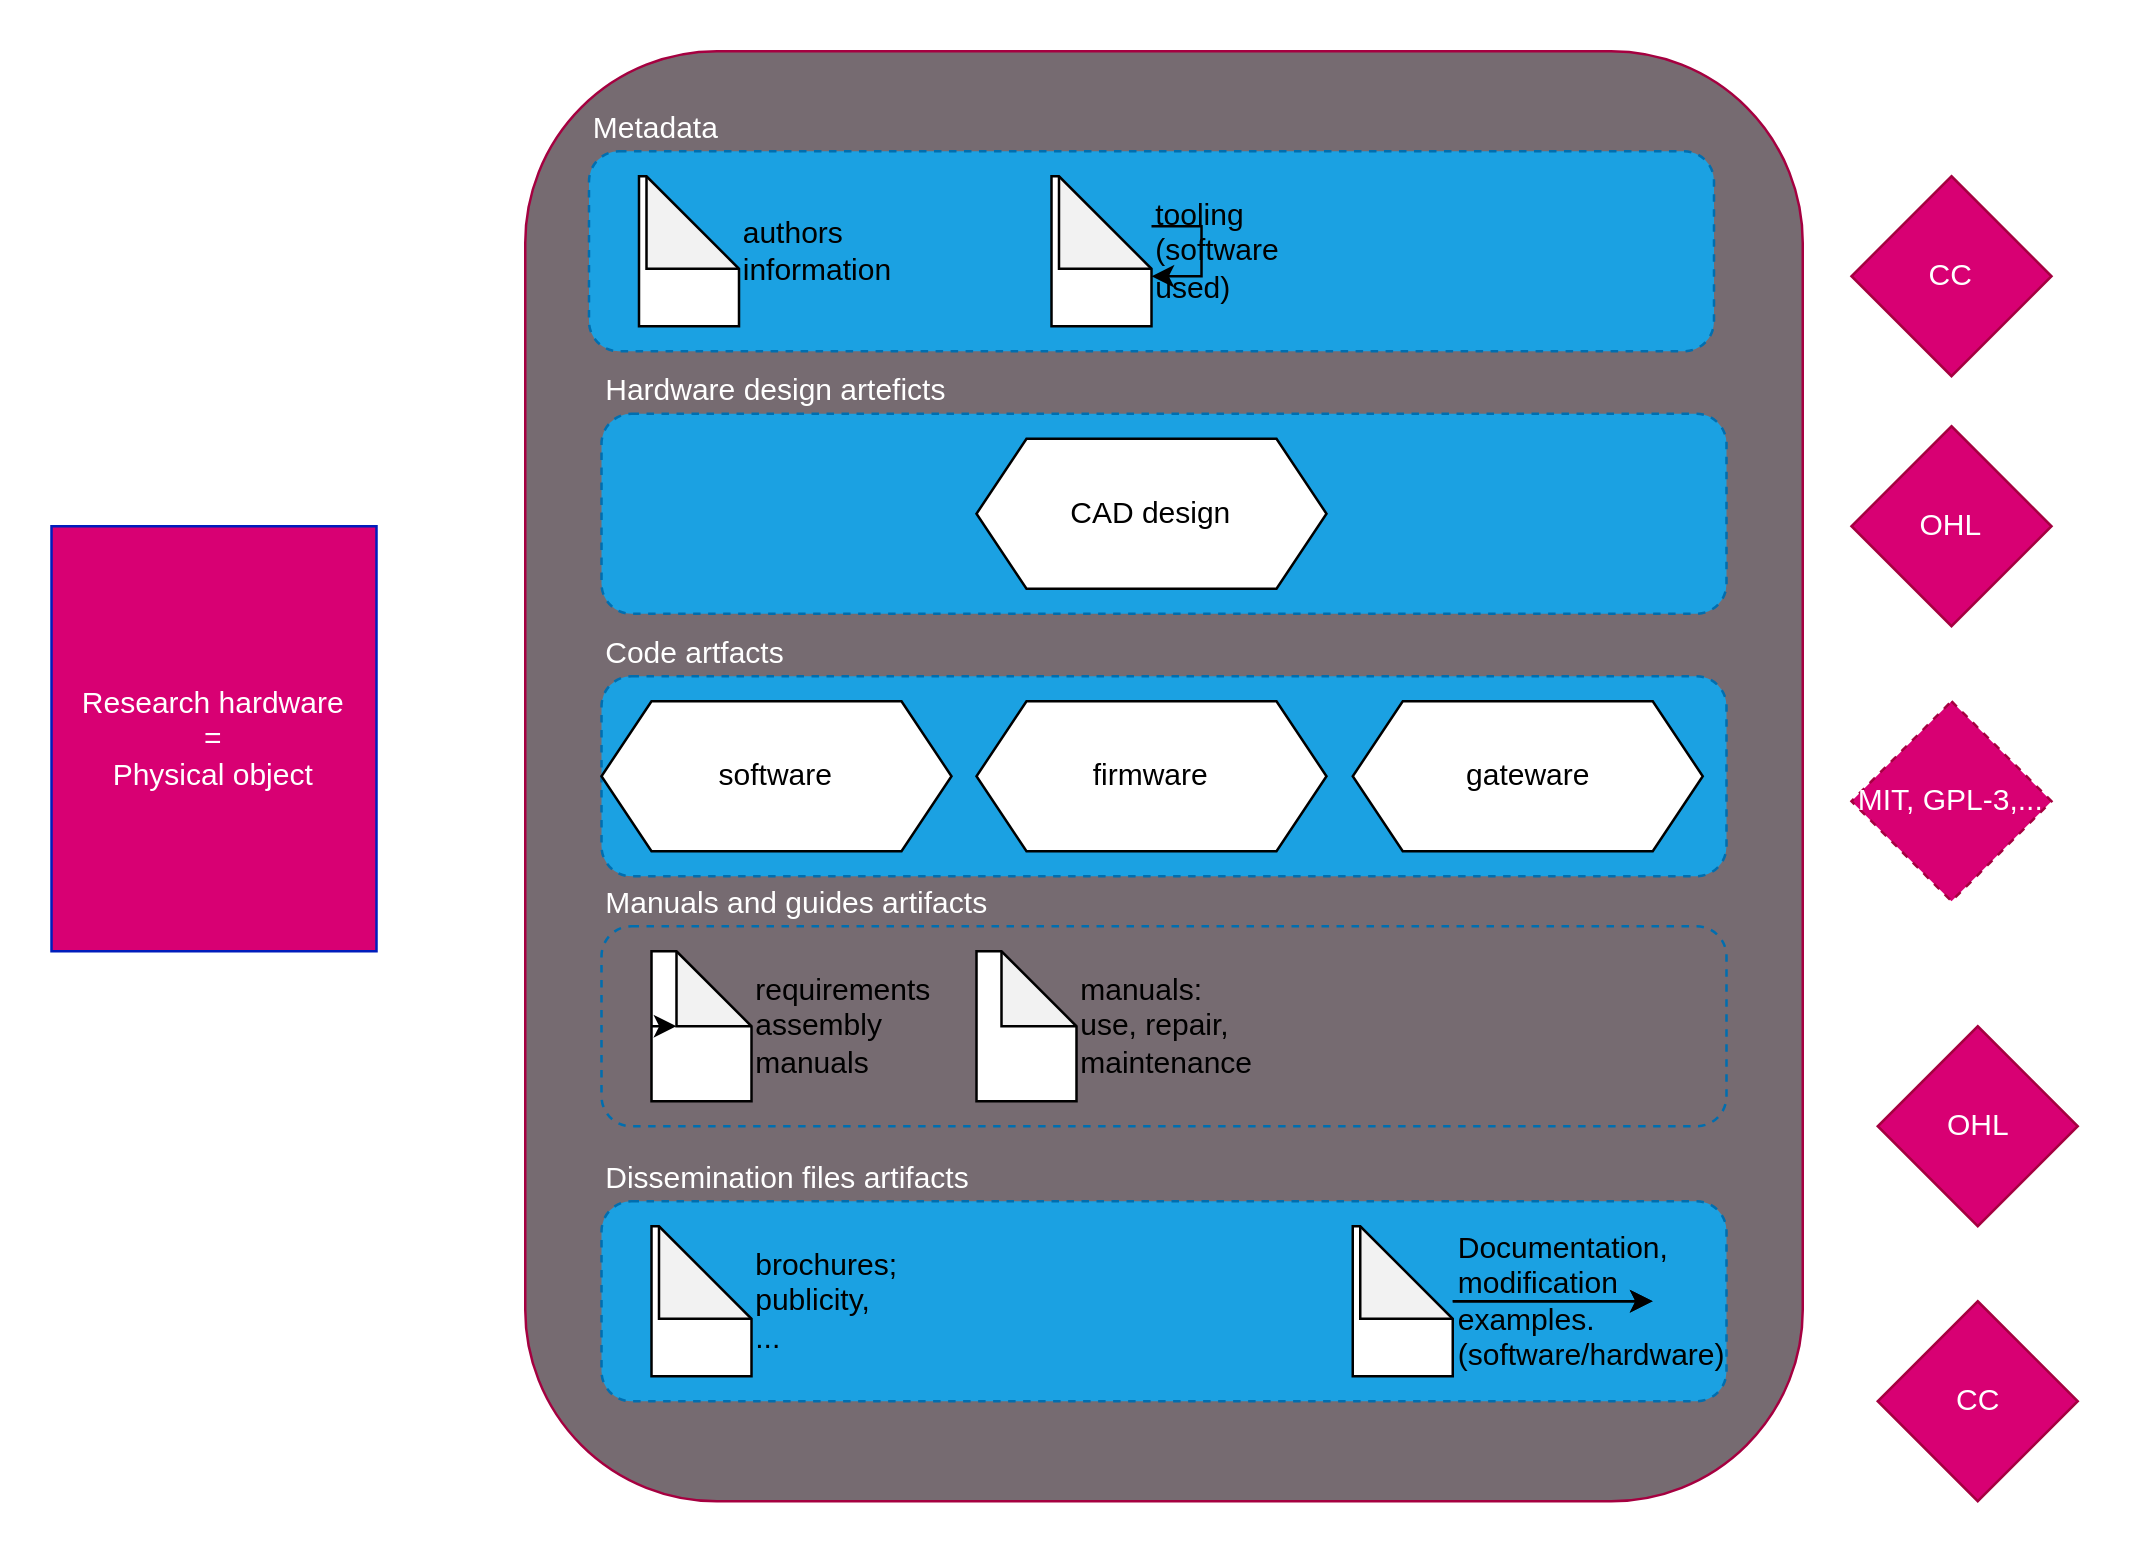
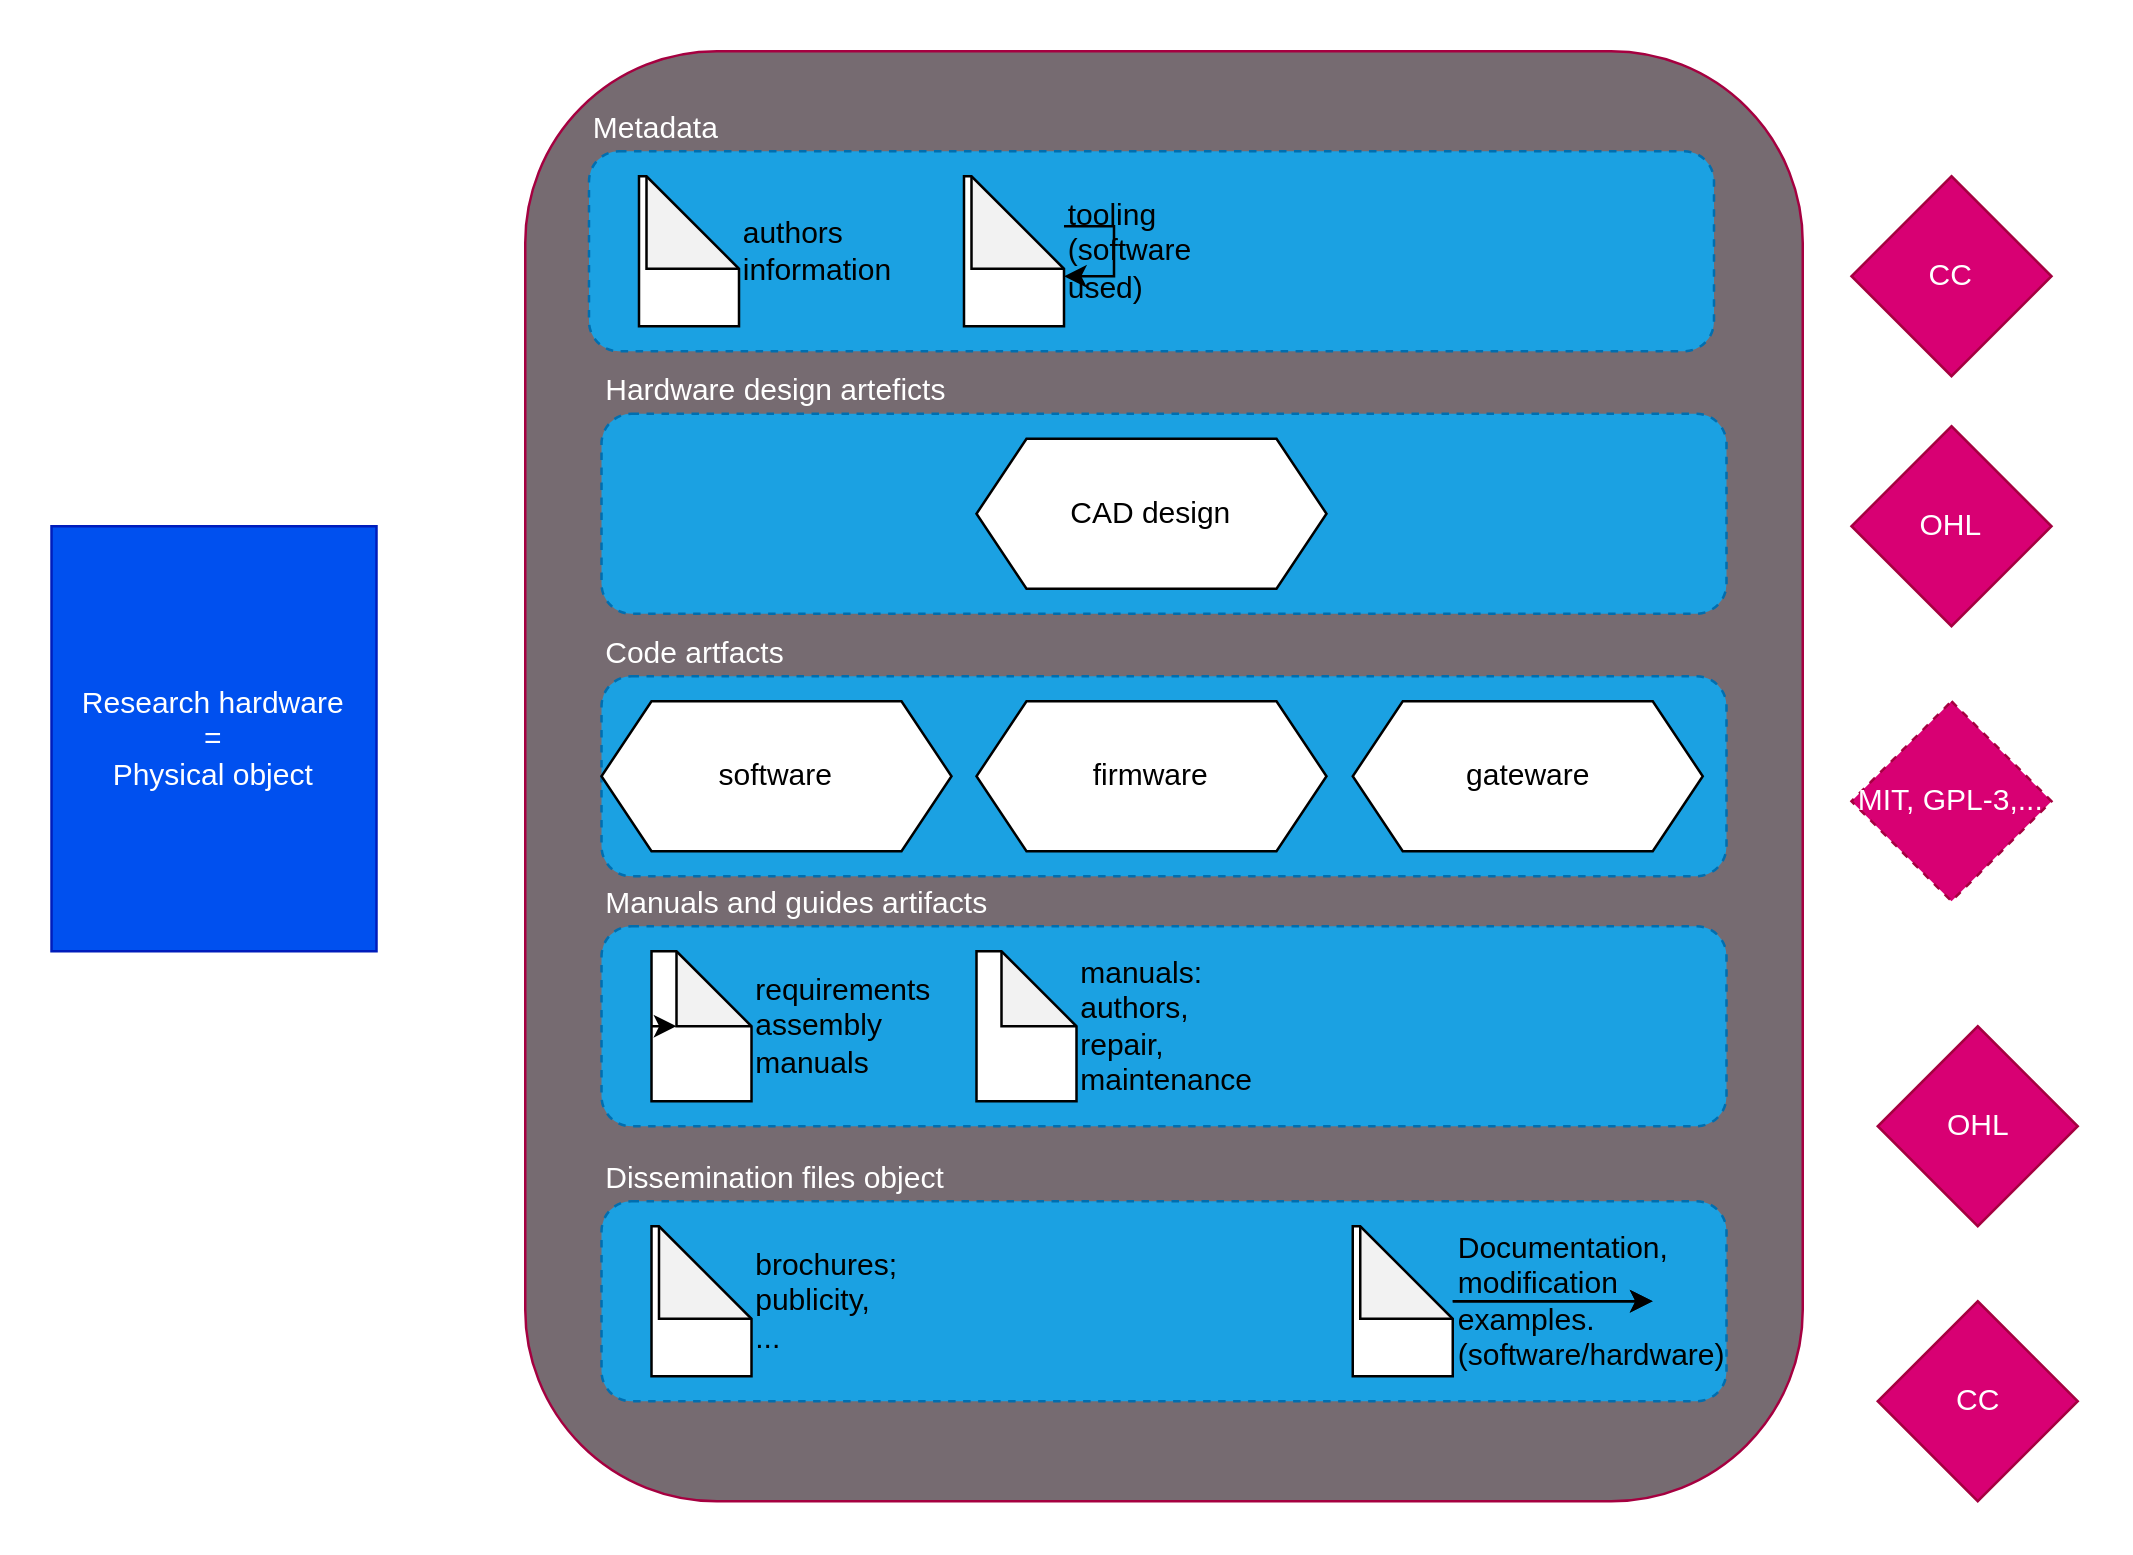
  <mxCell id="0" />
  <mxCell id="1" parent="0" />
- <mxCell id="2" value="Research hardware documentation package" style="rounded=1;whiteSpace=wrap;html=1;align=left;labelPosition=center;verticalLabelPosition=top;verticalAlign=bottom;fillColor=#766b71;fontColor=#ffffff;strokeColor=#A50040;" parent="1" vertex="1"><mxGeometry x="209.5" y="20" width="511" height="580" as="geometry" /></mxCell>
+ <mxCell id="2" value="Research hardware arteficts package" style="rounded=1;whiteSpace=wrap;html=1;align=left;labelPosition=center;verticalLabelPosition=top;verticalAlign=bottom;fillColor=#766b71;fontColor=#ffffff;strokeColor=#A50040;" parent="1" vertex="1"><mxGeometry x="209.5" y="20" width="511" height="580" as="geometry" /></mxCell>
  <mxCell id="3" value="Hardware design arteficts" style="rounded=1;whiteSpace=wrap;html=1;dashed=1;labelPosition=center;verticalLabelPosition=top;align=left;verticalAlign=bottom;fillColor=#1ba1e2;fontColor=#ffffff;strokeColor=#006EAF;" parent="1" vertex="1"><mxGeometry x="240" y="165" width="450" height="80" as="geometry" /></mxCell>
- <mxCell id="4" value="Research hardware&lt;br&gt;=&lt;br&gt;Physical object" style="rounded=0;whiteSpace=wrap;html=1;fillColor=#d80073;fontColor=#ffffff;strokeColor=#001DBC;" parent="1" vertex="1"><mxGeometry x="20" y="210" width="130" height="170" as="geometry" /></mxCell>
+ <mxCell id="4" value="Research hardware&lt;br&gt;=&lt;br&gt;Physical object" style="rounded=0;whiteSpace=wrap;html=1;fillColor=#0050ef;fontColor=#ffffff;strokeColor=#001DBC;" parent="1" vertex="1"><mxGeometry x="20" y="210" width="130" height="170" as="geometry" /></mxCell>
  <mxCell id="5" value="Code artfacts" style="rounded=1;whiteSpace=wrap;html=1;dashed=1;labelPosition=center;verticalLabelPosition=top;align=left;verticalAlign=bottom;fillColor=#1ba1e2;fontColor=#ffffff;strokeColor=#006EAF;" parent="1" vertex="1"><mxGeometry x="240" y="270" width="450" height="80" as="geometry" /></mxCell>
  <mxCell id="6" value="CAD design" style="shape=hexagon;perimeter=hexagonPerimeter2;whiteSpace=wrap;html=1;fixedSize=1;" parent="1" vertex="1"><mxGeometry x="390" y="175" width="140" height="60" as="geometry" /></mxCell>
  <mxCell id="7" value="software" style="shape=hexagon;perimeter=hexagonPerimeter2;whiteSpace=wrap;html=1;fixedSize=1;" parent="1" vertex="1"><mxGeometry x="240" y="280" width="140" height="60" as="geometry" /></mxCell>
  <mxCell id="8" value="firmware" style="shape=hexagon;perimeter=hexagonPerimeter2;whiteSpace=wrap;html=1;fixedSize=1;" parent="1" vertex="1"><mxGeometry x="390" y="280" width="140" height="60" as="geometry" /></mxCell>
- <mxCell id="9" value="Manuals and guides artifacts" style="rounded=1;whiteSpace=wrap;html=1;dashed=1;labelPosition=center;verticalLabelPosition=top;align=left;verticalAlign=bottom;fillColor=#766b71;fontColor=#ffffff;strokeColor=#006EAF;" parent="1" vertex="1"><mxGeometry x="240" y="370" width="450" height="80" as="geometry" /></mxCell>
+ <mxCell id="9" value="Manuals and guides artifacts" style="rounded=1;whiteSpace=wrap;html=1;dashed=1;labelPosition=center;verticalLabelPosition=top;align=left;verticalAlign=bottom;fillColor=#1ba1e2;fontColor=#ffffff;strokeColor=#006EAF;" parent="1" vertex="1"><mxGeometry x="240" y="370" width="450" height="80" as="geometry" /></mxCell>
  <mxCell id="10" value="requirements&lt;br&gt;assembly manuals" style="shape=note;whiteSpace=wrap;html=1;backgroundOutline=1;darkOpacity=0.05;labelPosition=right;verticalLabelPosition=middle;align=left;verticalAlign=middle;" parent="1" vertex="1"><mxGeometry x="260" y="380" width="40" height="60" as="geometry" /></mxCell>
  <mxCell id="11" style="edgeStyle=orthogonalEdgeStyle;rounded=0;orthogonalLoop=1;jettySize=auto;html=1;exitX=0;exitY=0.5;exitDx=0;exitDy=0;exitPerimeter=0;entryX=0.25;entryY=0.5;entryDx=0;entryDy=0;entryPerimeter=0;" parent="1" source="10" target="10" edge="1"><mxGeometry relative="1" as="geometry" /></mxCell>
- <mxCell id="12" value="manuals: use, repair, maintenance&lt;br&gt;" style="shape=note;whiteSpace=wrap;html=1;backgroundOutline=1;darkOpacity=0.05;labelPosition=right;verticalLabelPosition=middle;align=left;verticalAlign=middle;" parent="1" vertex="1"><mxGeometry x="390" y="380" width="40" height="60" as="geometry" /></mxCell>
+ <mxCell id="12" value="manuals: authors, repair, maintenance&lt;br&gt;" style="shape=note;whiteSpace=wrap;html=1;backgroundOutline=1;darkOpacity=0.05;labelPosition=right;verticalLabelPosition=middle;align=left;verticalAlign=middle;" parent="1" vertex="1"><mxGeometry x="390" y="380" width="40" height="60" as="geometry" /></mxCell>
  <mxCell id="13" value="gateware" style="shape=hexagon;perimeter=hexagonPerimeter2;whiteSpace=wrap;html=1;fixedSize=1;" parent="1" vertex="1"><mxGeometry x="540.5" y="280" width="140" height="60" as="geometry" /></mxCell>
  <mxCell id="14" value="OHL" style="rhombus;whiteSpace=wrap;html=1;fillColor=#d80073;fontColor=#ffffff;strokeColor=#A50040;" parent="1" vertex="1"><mxGeometry x="740" y="170" width="80" height="80" as="geometry" /></mxCell>
  <mxCell id="15" value="MIT, GPL-3,..." style="rhombus;whiteSpace=wrap;html=1;fillColor=#d80073;fontColor=#ffffff;strokeColor=#A50040;dashed=1;" parent="1" vertex="1"><mxGeometry x="740" y="280" width="80" height="80" as="geometry" /></mxCell>
  <mxCell id="16" value="OHL" style="rhombus;whiteSpace=wrap;html=1;fillColor=#d80073;fontColor=#ffffff;strokeColor=#A50040;" parent="1" vertex="1"><mxGeometry x="750.5" y="410" width="80" height="80" as="geometry" /></mxCell>
- <mxCell id="17" value="Dissemination files artifacts" style="rounded=1;whiteSpace=wrap;html=1;dashed=1;labelPosition=center;verticalLabelPosition=top;align=left;verticalAlign=bottom;fillColor=#1ba1e2;fontColor=#ffffff;strokeColor=#006EAF;" parent="1" vertex="1"><mxGeometry x="240" y="480" width="450" height="80" as="geometry" /></mxCell>
+ <mxCell id="17" value="Dissemination files object" style="rounded=1;whiteSpace=wrap;html=1;dashed=1;labelPosition=center;verticalLabelPosition=top;align=left;verticalAlign=bottom;fillColor=#1ba1e2;fontColor=#ffffff;strokeColor=#006EAF;" parent="1" vertex="1"><mxGeometry x="240" y="480" width="450" height="80" as="geometry" /></mxCell>
  <mxCell id="18" value="brochures; publicity,&lt;br&gt;..." style="shape=note;whiteSpace=wrap;html=1;backgroundOutline=1;darkOpacity=0.05;labelPosition=right;verticalLabelPosition=middle;align=left;verticalAlign=middle;size=37;" parent="1" vertex="1"><mxGeometry x="260" y="490" width="40" height="60" as="geometry" /></mxCell>
  <mxCell id="19" value="CC" style="rhombus;whiteSpace=wrap;html=1;fillColor=#d80073;fontColor=#ffffff;strokeColor=#A50040;" parent="1" vertex="1"><mxGeometry x="750.5" y="520" width="80" height="80" as="geometry" /></mxCell>
  <mxCell id="20" value="" style="edgeStyle=orthogonalEdgeStyle;rounded=0;orthogonalLoop=1;jettySize=auto;html=1;" edge="1" parent="1" source="22"><mxGeometry relative="1" as="geometry"><mxPoint x="660.5" y="520" as="targetPoint" /></mxGeometry></mxCell>
  <mxCell id="21" value="" style="edgeStyle=orthogonalEdgeStyle;rounded=0;orthogonalLoop=1;jettySize=auto;html=1;" edge="1" parent="1" source="22"><mxGeometry relative="1" as="geometry"><mxPoint x="660.5" y="520" as="targetPoint" /></mxGeometry></mxCell>
  <mxCell id="22" value="Documentation, modification examples. (software/hardware)" style="shape=note;whiteSpace=wrap;html=1;backgroundOutline=1;darkOpacity=0.05;labelPosition=right;verticalLabelPosition=middle;align=left;verticalAlign=middle;size=37;" vertex="1" parent="1"><mxGeometry x="540.5" y="490" width="40" height="60" as="geometry" /></mxCell>
  <mxCell id="23" value="Metadata" style="rounded=1;whiteSpace=wrap;html=1;dashed=1;labelPosition=center;verticalLabelPosition=top;align=left;verticalAlign=bottom;fillColor=#1ba1e2;fontColor=#ffffff;strokeColor=#006EAF;" vertex="1" parent="1"><mxGeometry x="235" y="60" width="450" height="80" as="geometry" /></mxCell>
- <mxCell id="24" value="tooling (software used)" style="shape=note;whiteSpace=wrap;html=1;backgroundOutline=1;darkOpacity=0.05;labelPosition=right;verticalLabelPosition=middle;align=left;verticalAlign=middle;size=37;" vertex="1" parent="1"><mxGeometry x="420" y="70" width="40" height="60" as="geometry" /></mxCell>
+ <mxCell id="24" value="tooling (software used)" style="shape=note;whiteSpace=wrap;html=1;backgroundOutline=1;darkOpacity=0.05;labelPosition=right;verticalLabelPosition=middle;align=left;verticalAlign=middle;size=37;" vertex="1" parent="1"><mxGeometry x="385" y="70" width="40" height="60" as="geometry" /></mxCell>
  <mxCell id="25" value="CC" style="rhombus;whiteSpace=wrap;html=1;fillColor=#d80073;fontColor=#ffffff;strokeColor=#A50040;" vertex="1" parent="1"><mxGeometry x="740" y="70" width="80" height="80" as="geometry" /></mxCell>
  <mxCell id="26" value="authors information" style="shape=note;whiteSpace=wrap;html=1;backgroundOutline=1;darkOpacity=0.05;labelPosition=right;verticalLabelPosition=middle;align=left;verticalAlign=middle;size=37;" vertex="1" parent="1"><mxGeometry x="255" y="70" width="40" height="60" as="geometry" /></mxCell>
  <mxCell id="27" style="edgeStyle=orthogonalEdgeStyle;rounded=0;orthogonalLoop=1;jettySize=auto;html=1;" edge="1" parent="1" source="24" target="24"><mxGeometry relative="1" as="geometry" /></mxCell>
